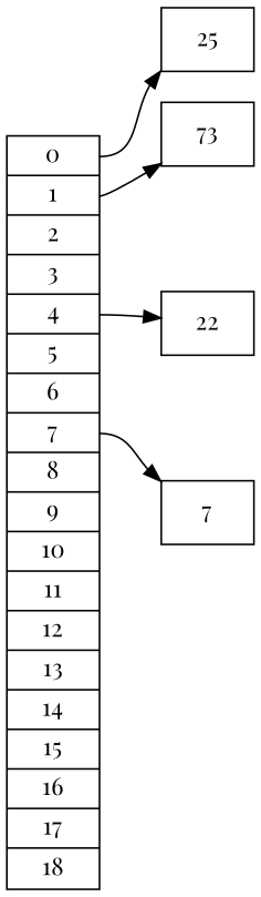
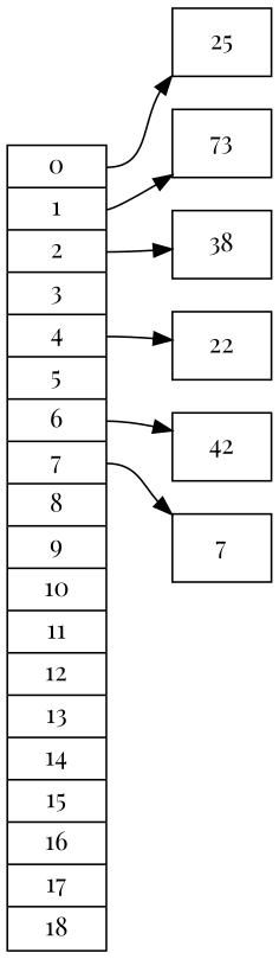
  digraph {
    fontname="Playfair Display"
    rankdir=LR
    node [fontname="Playfair Display" shape=record]
    edge [fontname="Playfair Display" headport=f0]
    n1 [label="<f0>0|<f1>1|<f2>2|<f3>3|<f4>4|<f5>5|<f6>6|<f7>7|<f8>8|<f9>9|<f10>10|<f11>11|<f12>12|<f13>13|<f14>14|<f15>15|<f16>16|<f17>17|<f18>18"]
    n2 [label="<f0> 7"]
+   n3 [label="<f0> 42"]
    n4 [label="<f0> 25"]
    n5 [label="<f0> 73"]
+   n6 [label="<f0> 38"]
    n7 [label="<f0> 22"]
    n1 -> n2 [tailport=f7]
+   n1 -> n3 [tailport=f6]
    n1 -> n4 [tailport=f0]
    n1 -> n5 [tailport=f1]
+   n1 -> n6 [tailport=f2]
    n1 -> n7 [tailport=f4]
  }
